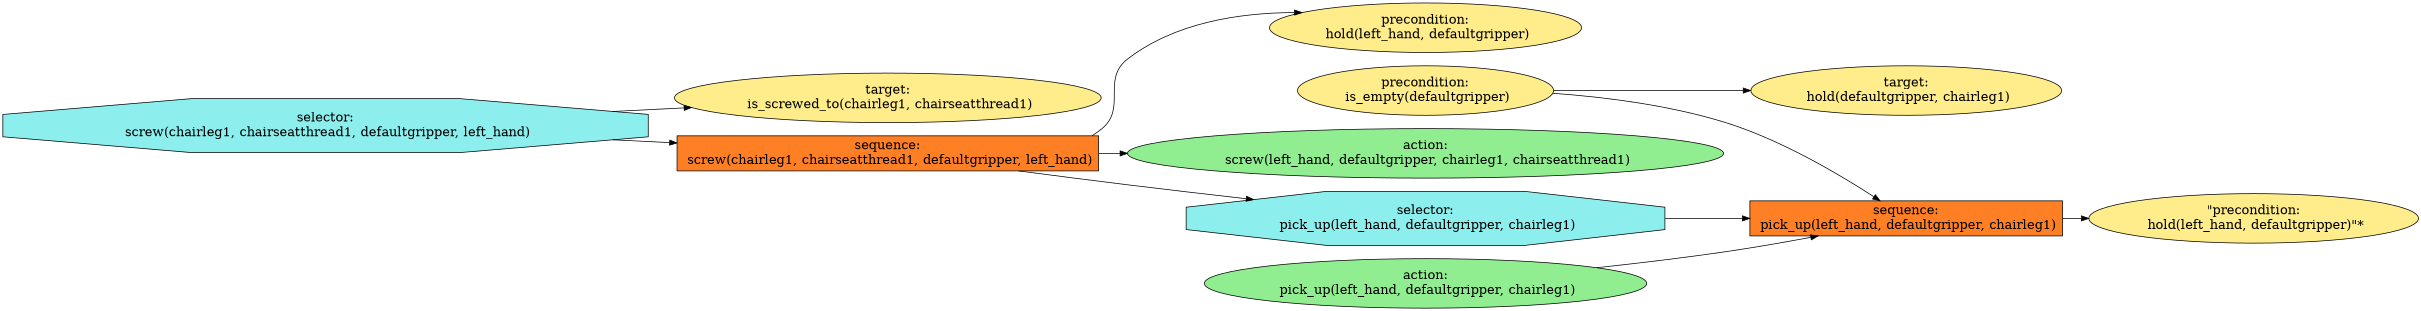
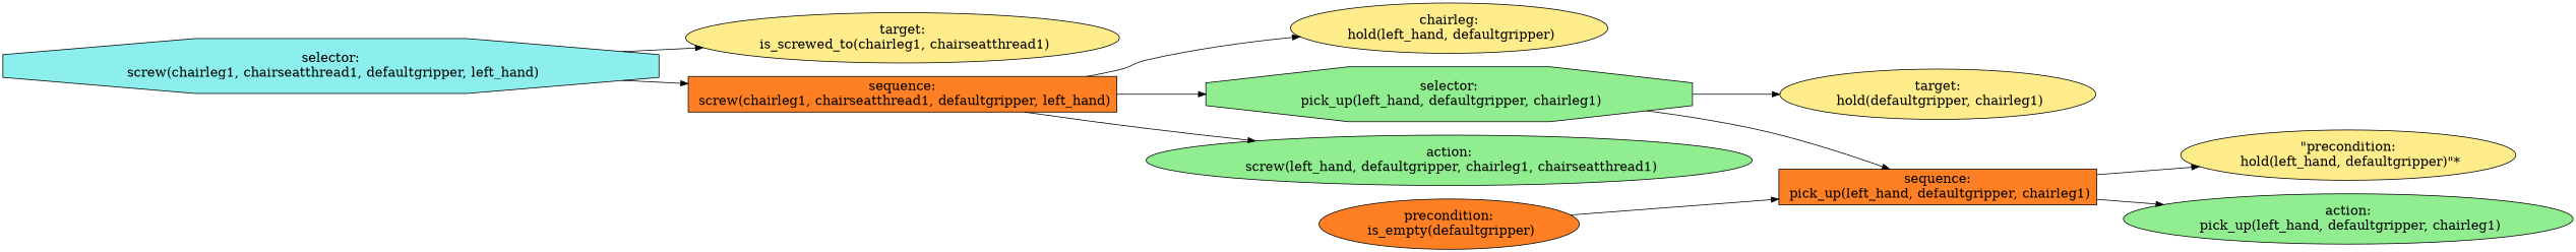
  digraph {
    fontname="times-roman"
    ordering=out
    rankdir=LR
    node [fillcolor=lightgoldenrod1 fontcolor=black fontname="times-roman" fontsize=18 shape=ellipse style=filled]
    edge [fontname="times-roman"]
    n1 [fillcolor=darkslategray2 label="selector:\n screw(chairleg1, chairseatthread1, defaultgripper, left_hand)" shape=octagon]
    n2 [label="target:\n is_screwed_to(chairleg1, chairseatthread1)"]
    n3 [fillcolor=chocolate1 label="sequence:\n screw(chairleg1, chairseatthread1, defaultgripper, left_hand)" shape=box]
-   n4 [label="precondition:\n hold(left_hand, defaultgripper)"]
-   n5 [fillcolor=darkslategray2 label="selector:\n pick_up(left_hand, defaultgripper, chairleg1)" shape=octagon]
+   n4 [label="chairleg:\n hold(left_hand, defaultgripper)"]
+   n5 [fillcolor=lightgreen label="selector:\n pick_up(left_hand, defaultgripper, chairleg1)" shape=octagon]
    n6 [fillcolor=lightgreen label="action:\n screw(left_hand, defaultgripper, chairleg1, chairseatthread1)"]
    n7 [label="target:\n hold(defaultgripper, chairleg1)"]
    n8 [fillcolor=chocolate1 label="sequence:\n pick_up(left_hand, defaultgripper, chairleg1)" shape=box]
    n9 [label="\"precondition:\n hold(left_hand, defaultgripper)\"*"]
    n10 [fillcolor=lightgreen label="action:\n pick_up(left_hand, defaultgripper, chairleg1)"]
-   n11 [label="precondition:\n is_empty(defaultgripper)"]
+   n11 [fillcolor=chocolate1 label="precondition:\n is_empty(defaultgripper)"]
    n1 -> n2
    n1 -> n3
    n3 -> n4
    n3 -> n5
    n3 -> n6
-   n11 -> n7
+   n5 -> n7
    n5 -> n8
    n8 -> n9
-   n10 -> n8
+   n8 -> n10
    n11 -> n8
  }
